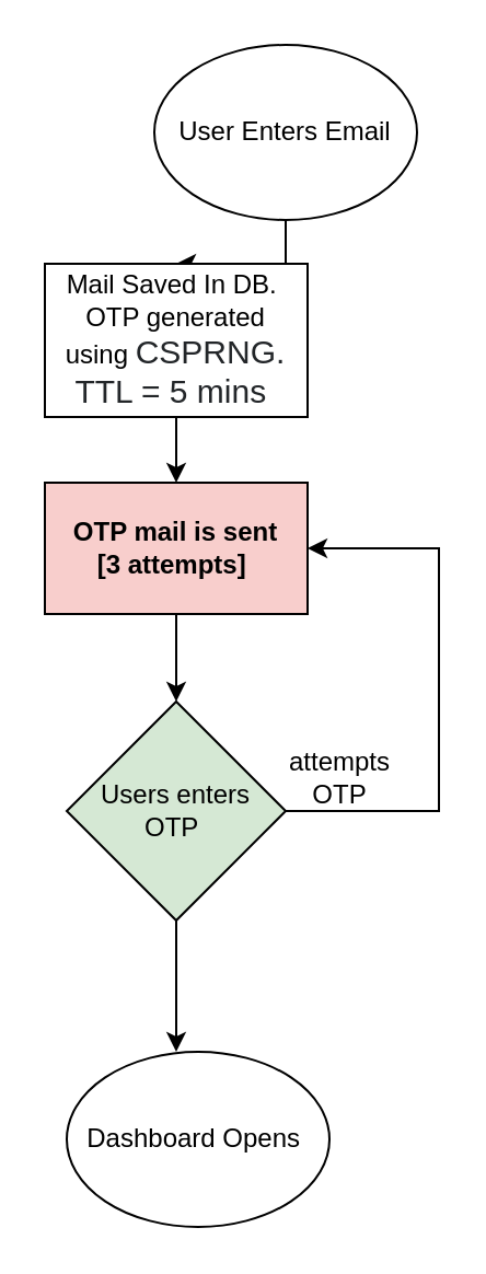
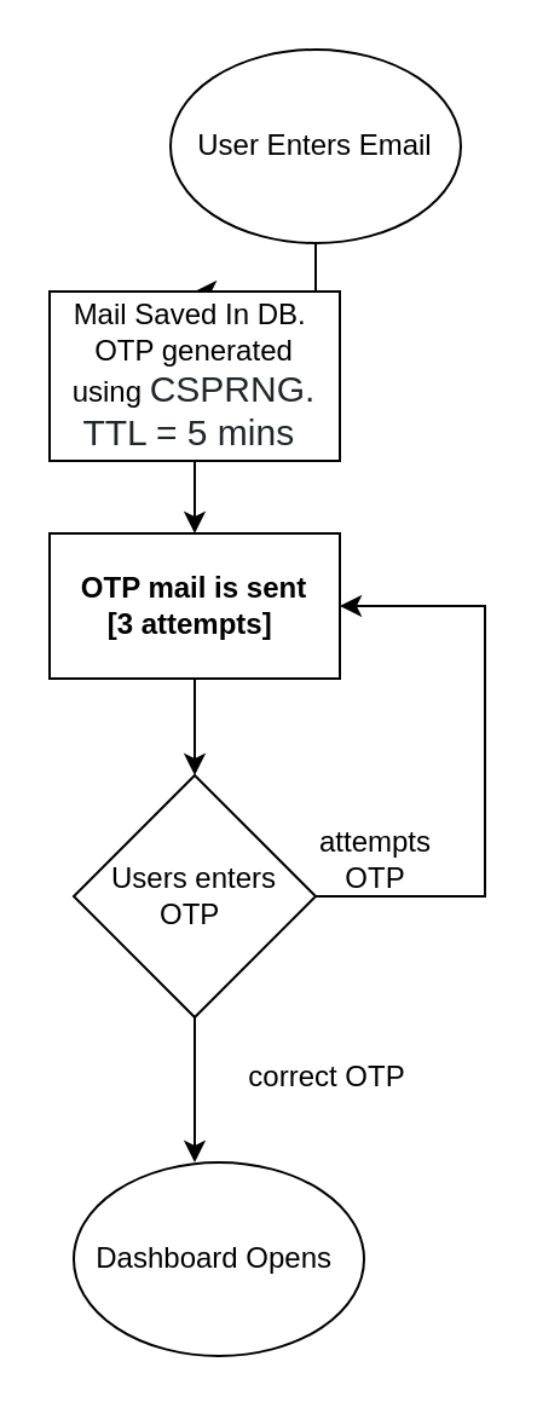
  <mxCell id="0" />
  <mxCell id="1" parent="0" />
  <mxCell id="2" value="" style="edgeStyle=orthogonalEdgeStyle;rounded=0;orthogonalLoop=1;jettySize=auto;html=1;" edge="1" parent="1" source="3" target="5"><mxGeometry relative="1" as="geometry" /></mxCell>
  <mxCell id="3" value="User Enters Email" style="ellipse;whiteSpace=wrap;html=1;" vertex="1" parent="1"><mxGeometry x="70" y="20" width="120" height="80" as="geometry" /></mxCell>
  <mxCell id="4" value="" style="edgeStyle=orthogonalEdgeStyle;rounded=0;orthogonalLoop=1;jettySize=auto;html=1;" edge="1" parent="1" source="5" target="7"><mxGeometry relative="1" as="geometry" /></mxCell>
  <mxCell id="5" value="Mail Saved In DB.&amp;nbsp;&lt;br&gt;OTP generated using&amp;nbsp;&lt;span style=&quot;color: rgb(35 , 38 , 41) ; font-family: , &amp;#34;system-ui&amp;#34; , &amp;#34;segoe ui&amp;#34; , &amp;#34;liberation sans&amp;#34; , sans-serif ; font-size: 15px ; text-align: left ; background-color: rgb(255 , 255 , 255)&quot;&gt;CSPRNG. TTL = 5 mins&amp;nbsp;&lt;/span&gt;" style="whiteSpace=wrap;html=1;" vertex="1" parent="1"><mxGeometry x="20" y="120" width="120" height="70" as="geometry" /></mxCell>
  <mxCell id="6" value="" style="edgeStyle=orthogonalEdgeStyle;rounded=0;orthogonalLoop=1;jettySize=auto;html=1;" edge="1" parent="1" source="7" target="10"><mxGeometry relative="1" as="geometry" /></mxCell>
- <mxCell id="7" value="&lt;b&gt;OTP mail is sent &lt;br&gt;[3 attempts]&amp;nbsp;&lt;/b&gt;" style="whiteSpace=wrap;html=1;fillColor=#f8cecc;" vertex="1" parent="1"><mxGeometry x="20" y="220" width="120" height="60" as="geometry" /></mxCell>
+ <mxCell id="7" value="&lt;b&gt;OTP mail is sent &lt;br&gt;[3 attempts]&amp;nbsp;&lt;/b&gt;" style="whiteSpace=wrap;html=1;" vertex="1" parent="1"><mxGeometry x="20" y="220" width="120" height="60" as="geometry" /></mxCell>
  <mxCell id="8" style="edgeStyle=orthogonalEdgeStyle;rounded=0;orthogonalLoop=1;jettySize=auto;html=1;entryX=1;entryY=0.5;entryDx=0;entryDy=0;" edge="1" parent="1" source="10" target="7"><mxGeometry relative="1" as="geometry"><Array as="points"><mxPoint x="200" y="370" /><mxPoint x="200" y="250" /></Array></mxGeometry></mxCell>
  <mxCell id="9" value="" style="edgeStyle=orthogonalEdgeStyle;rounded=0;orthogonalLoop=1;jettySize=auto;html=1;" edge="1" parent="1" source="10"><mxGeometry relative="1" as="geometry"><mxPoint x="80" y="480" as="targetPoint" /></mxGeometry></mxCell>
- <mxCell id="10" value="Users enters OTP&amp;nbsp;" style="rhombus;whiteSpace=wrap;html=1;fillColor=#d5e8d4;" vertex="1" parent="1"><mxGeometry x="30" y="320" width="100" height="100" as="geometry" /></mxCell>
+ <mxCell id="10" value="Users enters OTP&amp;nbsp;" style="rhombus;whiteSpace=wrap;html=1;" vertex="1" parent="1"><mxGeometry x="30" y="320" width="100" height="100" as="geometry" /></mxCell>
  <mxCell id="11" value="attempts OTP" style="text;html=1;strokeColor=none;fillColor=none;align=center;verticalAlign=middle;whiteSpace=wrap;rounded=0;" vertex="1" parent="1"><mxGeometry x="120" y="340" width="70" height="30" as="geometry" /></mxCell>
+ <mxCell id="12" value="correct OTP" style="text;html=1;strokeColor=none;fillColor=none;align=center;verticalAlign=middle;whiteSpace=wrap;rounded=0;" vertex="1" parent="1"><mxGeometry x="100" y="430" width="70" height="30" as="geometry" /></mxCell>
  <mxCell id="13" value="Dashboard Opens&amp;nbsp;" style="ellipse;whiteSpace=wrap;html=1;" vertex="1" parent="1"><mxGeometry x="30" y="480" width="120" height="80" as="geometry" /></mxCell>
